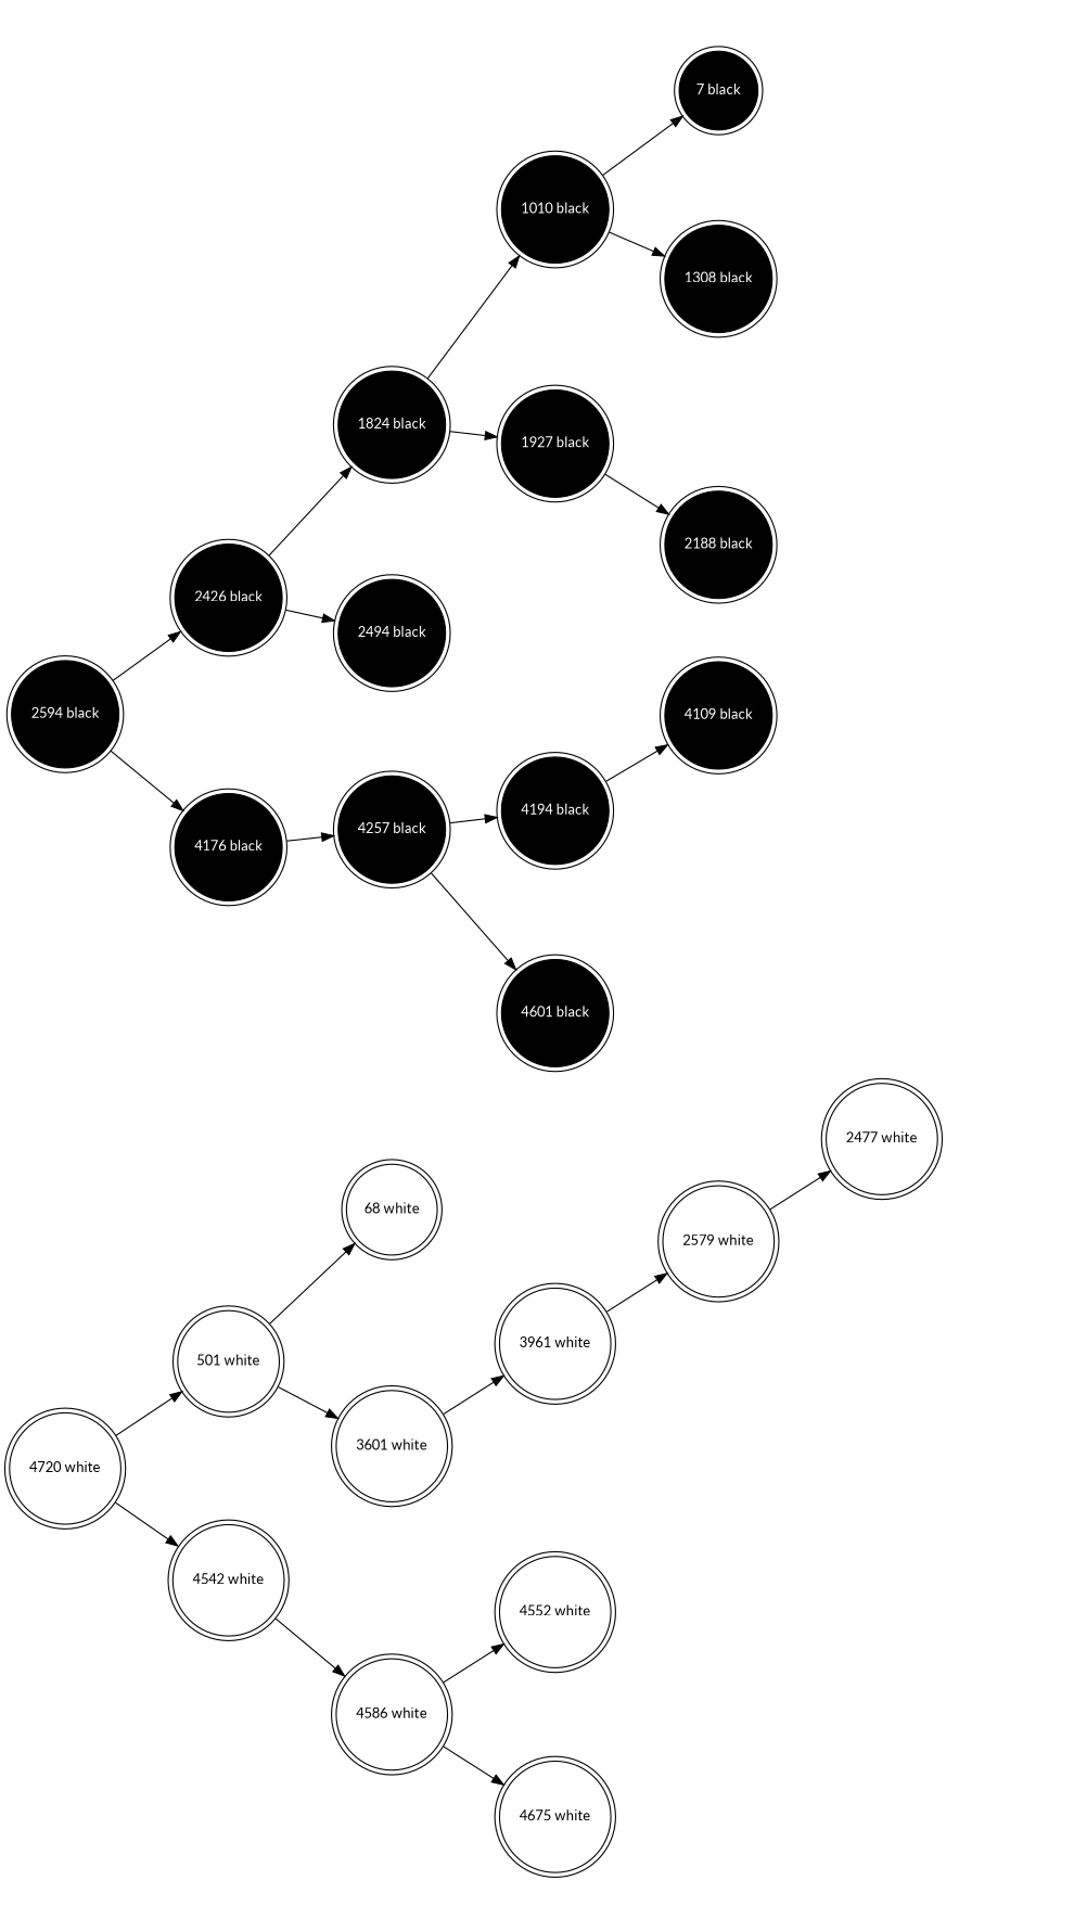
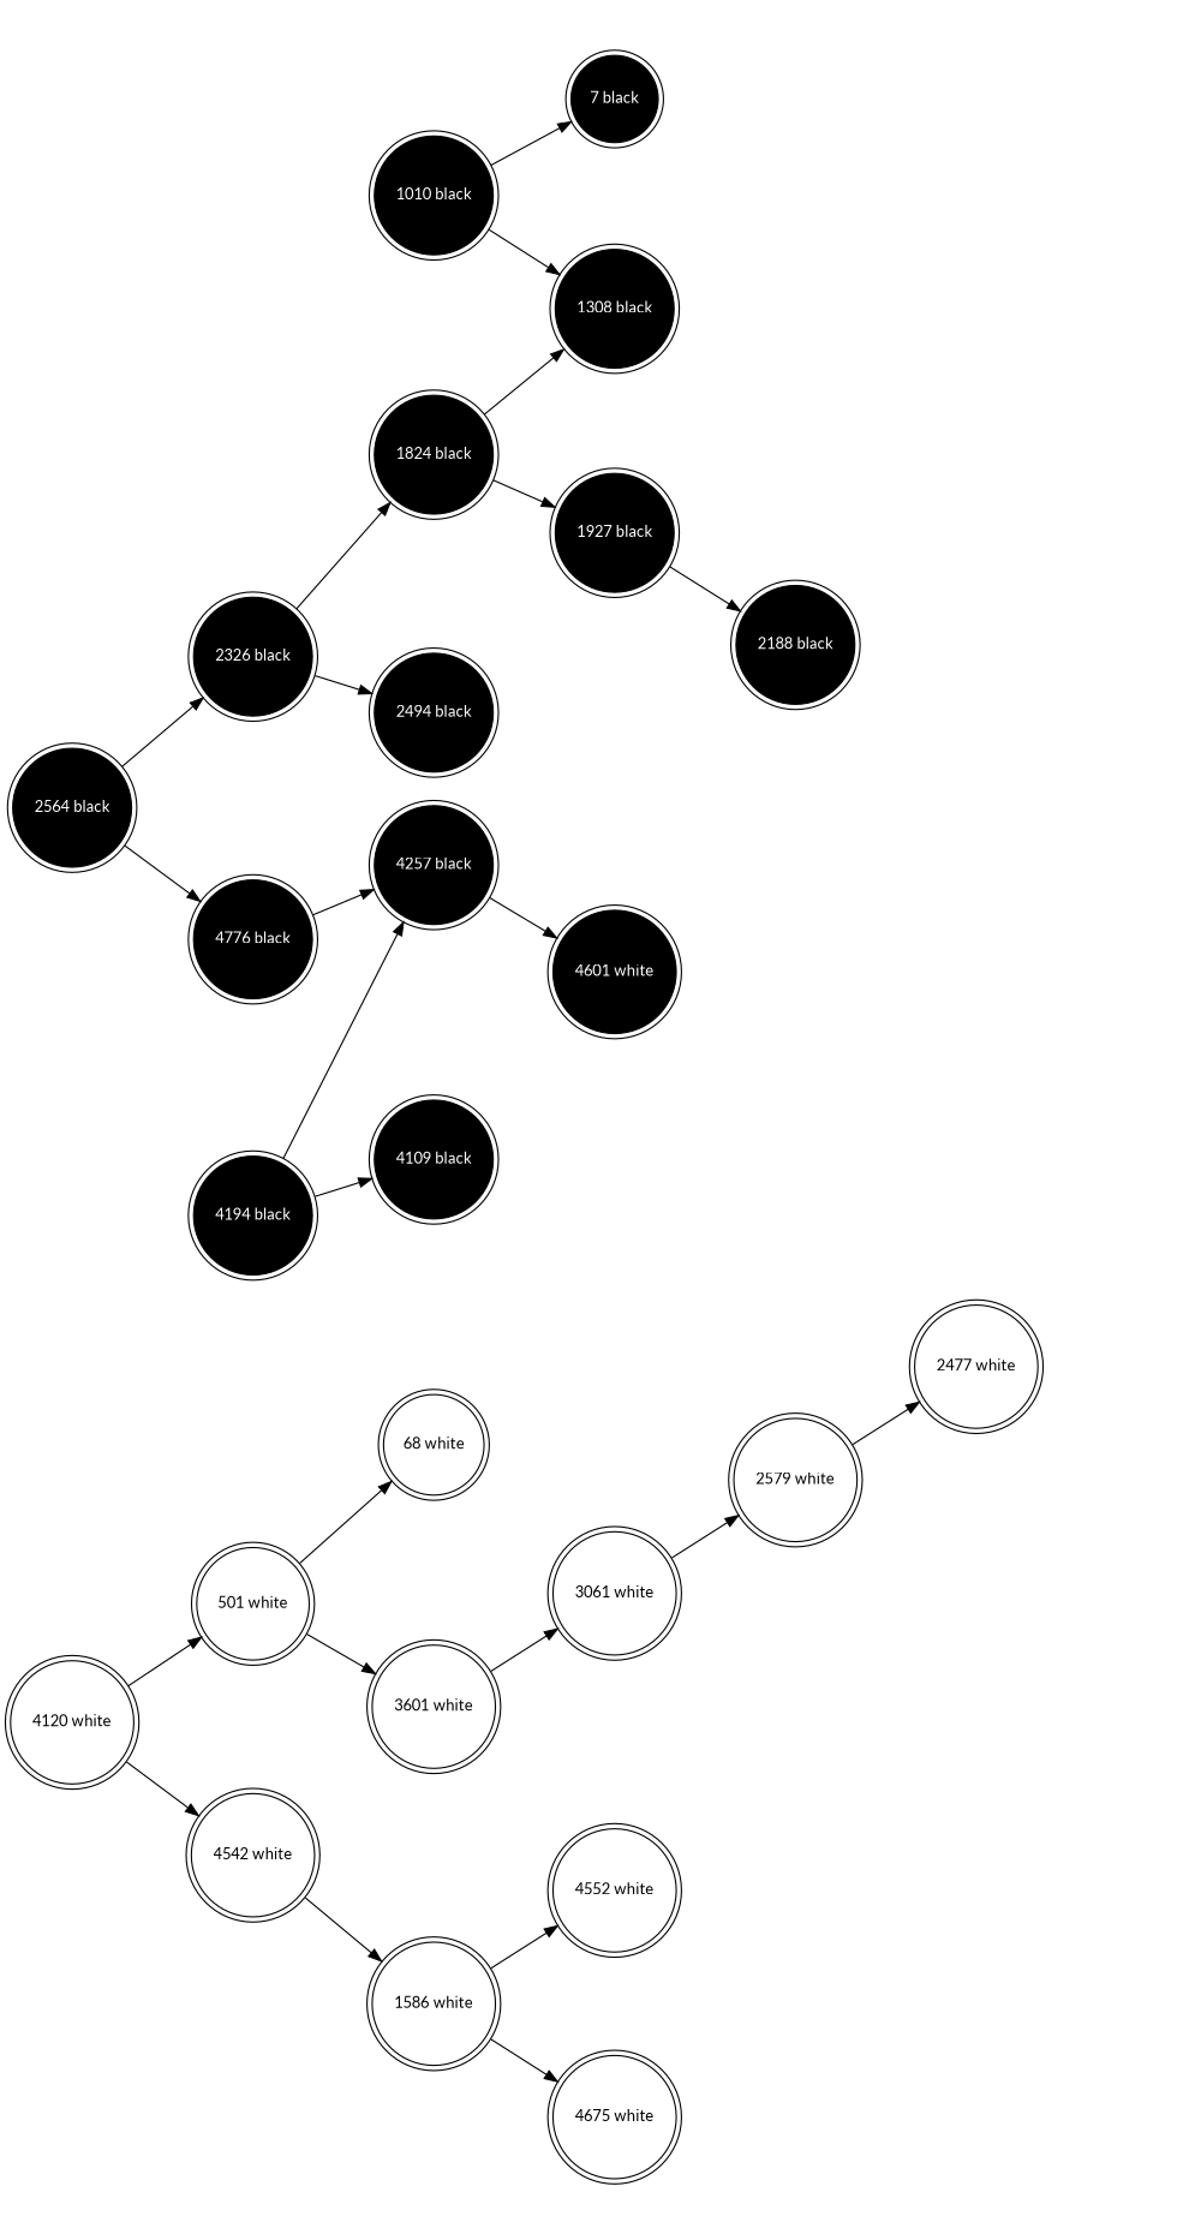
  digraph {
    fontname=Lato
    ordering=out
    rankdir=LR
    splines=false
    node [fontname=Lato style=invis]
    edge [fontname=Lato style=invis]
-   "4120 white" [fillcolor=white fontcolor=black fontsize=12 shape=doublecircle style=filled label="4720 white"]
+   "4120 white" [fillcolor=white fontcolor=black fontsize=12 shape=doublecircle style=filled]
    "501 white" [fillcolor=white fontcolor=black fontsize=12 shape=doublecircle style=filled]
    NIL1
    "4542 white" [fillcolor=white fontcolor=black fontsize=12 shape=doublecircle style=filled]
    NIL0
-   "2594 black" [fillcolor=black fontcolor=white fontsize=12 shape=doublecircle style=filled]
-   "2326 black" [fillcolor=black fontcolor=white fontsize=12 shape=doublecircle style=filled label="2426 black"]
+   "2594 black" [fillcolor=black fontcolor=white fontsize=12 shape=doublecircle style=filled label="2564 black"]
+   "2326 black" [fillcolor=black fontcolor=white fontsize=12 shape=doublecircle style=filled]
    NIL24
-   "4776 black" [fillcolor=black fontcolor=white fontsize=12 shape=doublecircle style=filled label="4176 black"]
+   "4776 black" [fillcolor=black fontcolor=white fontsize=12 shape=doublecircle style=filled]
    "68 white" [fillcolor=white fontcolor=black fontsize=12 shape=doublecircle style=filled]
    NIL2
    "3601 white" [fillcolor=white fontcolor=black fontsize=12 shape=doublecircle style=filled]
    NIL15
    NIL16
-   "4586 white" [fillcolor=white fontcolor=black fontsize=12 shape=doublecircle style=filled]
+   "4586 white" [fillcolor=white fontcolor=black fontsize=12 shape=doublecircle style=filled label="1586 white"]
    "1824 black" [fillcolor=black fontcolor=white fontsize=12 shape=doublecircle style=filled]
    NIL25
    "2494 black" [fillcolor=black fontcolor=white fontsize=12 shape=doublecircle style=filled]
    "4257 black" [fillcolor=black fontcolor=white fontsize=12 shape=doublecircle style=filled]
    NIL42
    NIL43
    NIL3
    NIL4
    NIL5
-   "3061 white" [fillcolor=white fontcolor=black fontsize=12 shape=doublecircle style=filled label="3961 white"]
+   "3061 white" [fillcolor=white fontcolor=black fontsize=12 shape=doublecircle style=filled]
    NIL6
    NIL7
    "4552 white" [fillcolor=white fontcolor=black fontsize=12 shape=doublecircle style=filled]
    NIL17
    "4675 white" [fillcolor=white fontcolor=black fontsize=12 shape=doublecircle style=filled]
    "2579 white" [fillcolor=white fontcolor=black fontsize=12 shape=doublecircle style=filled]
    NIL8
    NIL9
    "2477 white" [fillcolor=white fontcolor=black fontsize=12 shape=doublecircle style=filled]
    NIL10
    NIL11
    NIL12
    NIL13
    NIL14
    NIL18
    NIL19
    NIL20
    NIL21
    NIL22
    NIL23
    "1010 black" [fillcolor=black fontcolor=white fontsize=12 shape=doublecircle style=filled]
    NIL26
    "1927 black" [fillcolor=black fontcolor=white fontsize=12 shape=doublecircle style=filled]
    NIL39
    NIL40
    NIL41
    "4194 black" [fillcolor=black fontcolor=white fontsize=12 shape=doublecircle style=filled]
    NIL44
-   "4601 black" [fillcolor=black fontcolor=white fontsize=12 shape=doublecircle style=filled]
+   "4601 black" [fillcolor=black fontcolor=white fontsize=12 shape=doublecircle style=filled label="4601 white"]
    "7 black" [fillcolor=black fontcolor=white fontsize=12 shape=doublecircle style=filled]
    NIL27
    "1308 black" [fillcolor=black fontcolor=white fontsize=12 shape=doublecircle style=filled]
    NIL34
    NIL35
    "2188 black" [fillcolor=black fontcolor=white fontsize=12 shape=doublecircle style=filled]
    NIL28
    NIL29
    NIL30
    NIL31
    NIL32
    NIL33
    NIL36
    NIL37
    NIL38
    "4109 black" [fillcolor=black fontcolor=white fontsize=12 shape=doublecircle style=filled]
    NIL45
    NIL46
    NIL50
    NIL51
    NIL52
    NIL47
    NIL48
    NIL49
    "4120 white" -> "501 white" [style=""]
    "4120 white" -> NIL1
    "4120 white" -> "4542 white" [style=""]
    "501 white" -> "68 white" [style=""]
    "501 white" -> NIL2
    "501 white" -> "3601 white" [style=""]
    "4542 white" -> NIL15
    "4542 white" -> NIL16
    "4542 white" -> "4586 white" [style=""]
    "2594 black" -> "2326 black" [style=""]
    "2594 black" -> NIL24
    "2594 black" -> "4776 black" [style=""]
    "2326 black" -> "1824 black" [style=""]
    "2326 black" -> NIL25
    "2326 black" -> "2494 black" [style=""]
    "4776 black" -> "4257 black" [style=""]
    "4776 black" -> NIL42
    "4776 black" -> NIL43
    "68 white" -> NIL3
    "68 white" -> NIL4
    "68 white" -> NIL5
    "3601 white" -> "3061 white" [style=""]
    "3601 white" -> NIL6
    "3601 white" -> NIL7
    "4586 white" -> "4552 white" [style=""]
    "4586 white" -> NIL17
    "4586 white" -> "4675 white" [style=""]
-   "1824 black" -> "1010 black" [style=""]
+   "1824 black" -> "1308 black" [style=""]
    "1824 black" -> NIL26
    "1824 black" -> "1927 black" [style=""]
    "2494 black" -> NIL39
    "2494 black" -> NIL40
    "2494 black" -> NIL41
-   "4257 black" -> "4194 black" [style=""]
+   "4194 black" -> "4257 black" [style=""]
    "4257 black" -> NIL44
    "4257 black" -> "4601 black" [style=""]
    "3061 white" -> "2579 white" [style=""]
    "3061 white" -> NIL8
    "3061 white" -> NIL9
    "4552 white" -> NIL18
    "4552 white" -> NIL19
    "4552 white" -> NIL20
    "4675 white" -> NIL21
    "4675 white" -> NIL22
    "4675 white" -> NIL23
    "2579 white" -> "2477 white" [style=""]
    "2579 white" -> NIL10
    "2579 white" -> NIL11
    "2477 white" -> NIL12
    "2477 white" -> NIL13
    "2477 white" -> NIL14
    "1010 black" -> "7 black" [style=""]
    "1010 black" -> NIL27
    "1010 black" -> "1308 black" [style=""]
    "1927 black" -> NIL34
    "1927 black" -> NIL35
    "1927 black" -> "2188 black" [style=""]
    "4194 black" -> "4109 black" [style=""]
    "4194 black" -> NIL45
    "4194 black" -> NIL46
    "4601 black" -> NIL50
    "4601 black" -> NIL51
    "4601 black" -> NIL52
    "7 black" -> NIL28
    "7 black" -> NIL29
    "7 black" -> NIL30
    "1308 black" -> NIL31
    "1308 black" -> NIL32
    "1308 black" -> NIL33
    "2188 black" -> NIL36
    "2188 black" -> NIL37
    "2188 black" -> NIL38
    "4109 black" -> NIL47
    "4109 black" -> NIL48
    "4109 black" -> NIL49
  }
